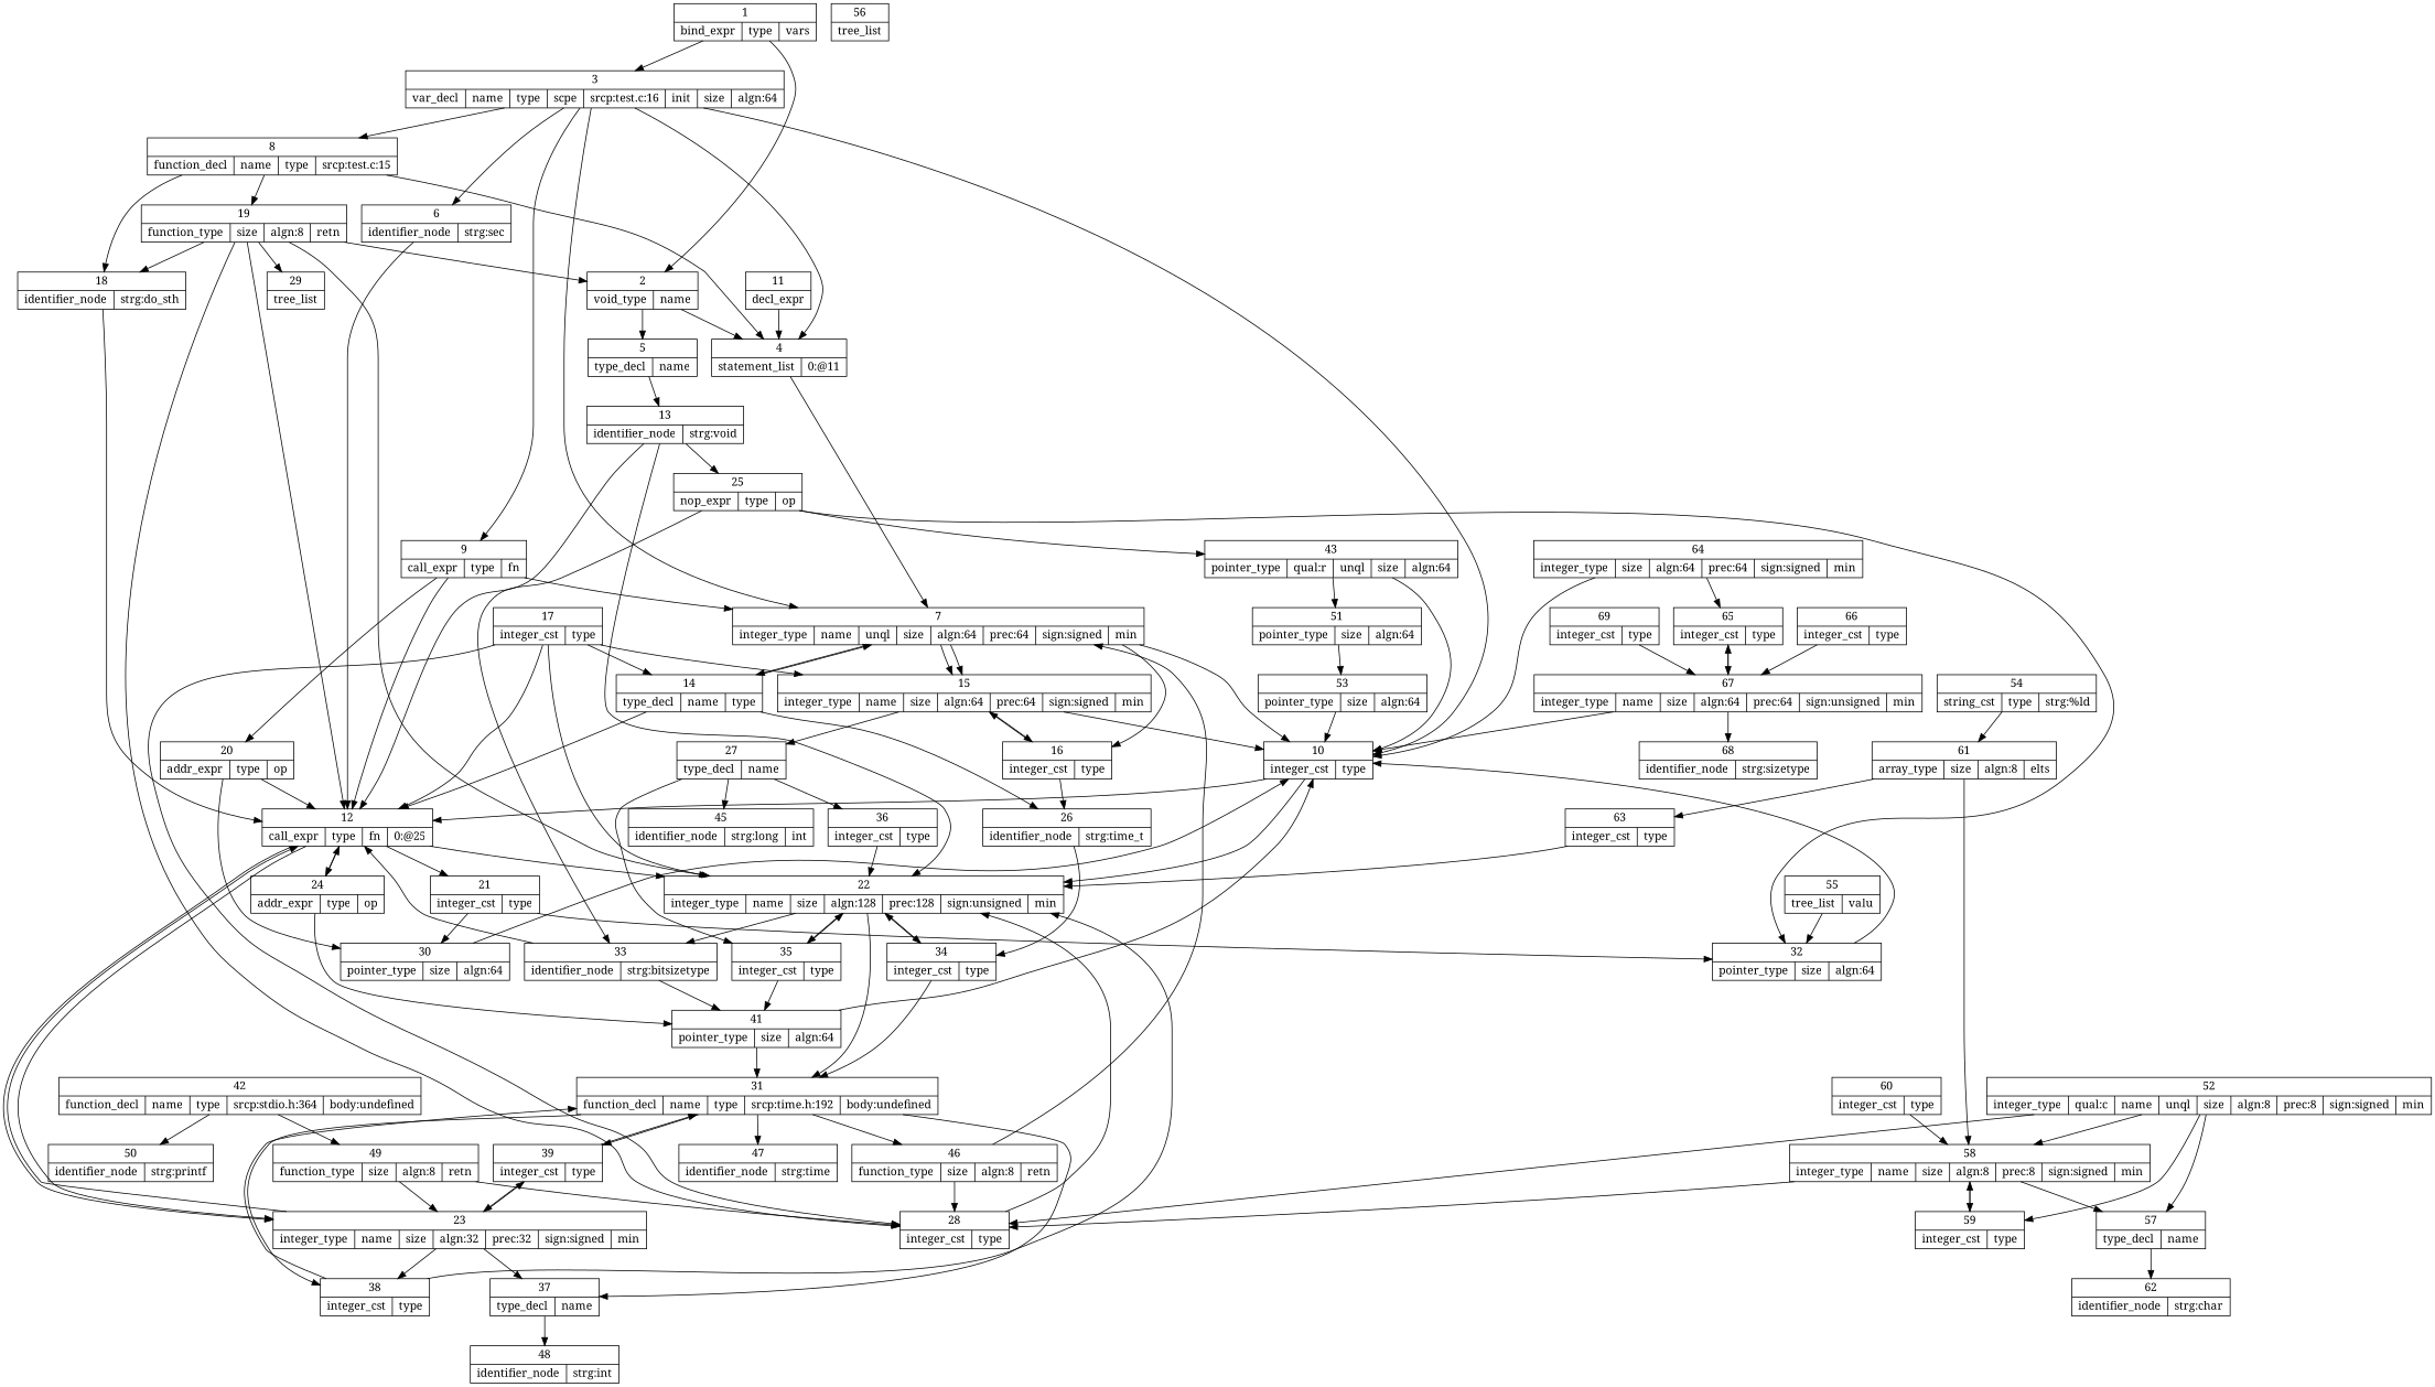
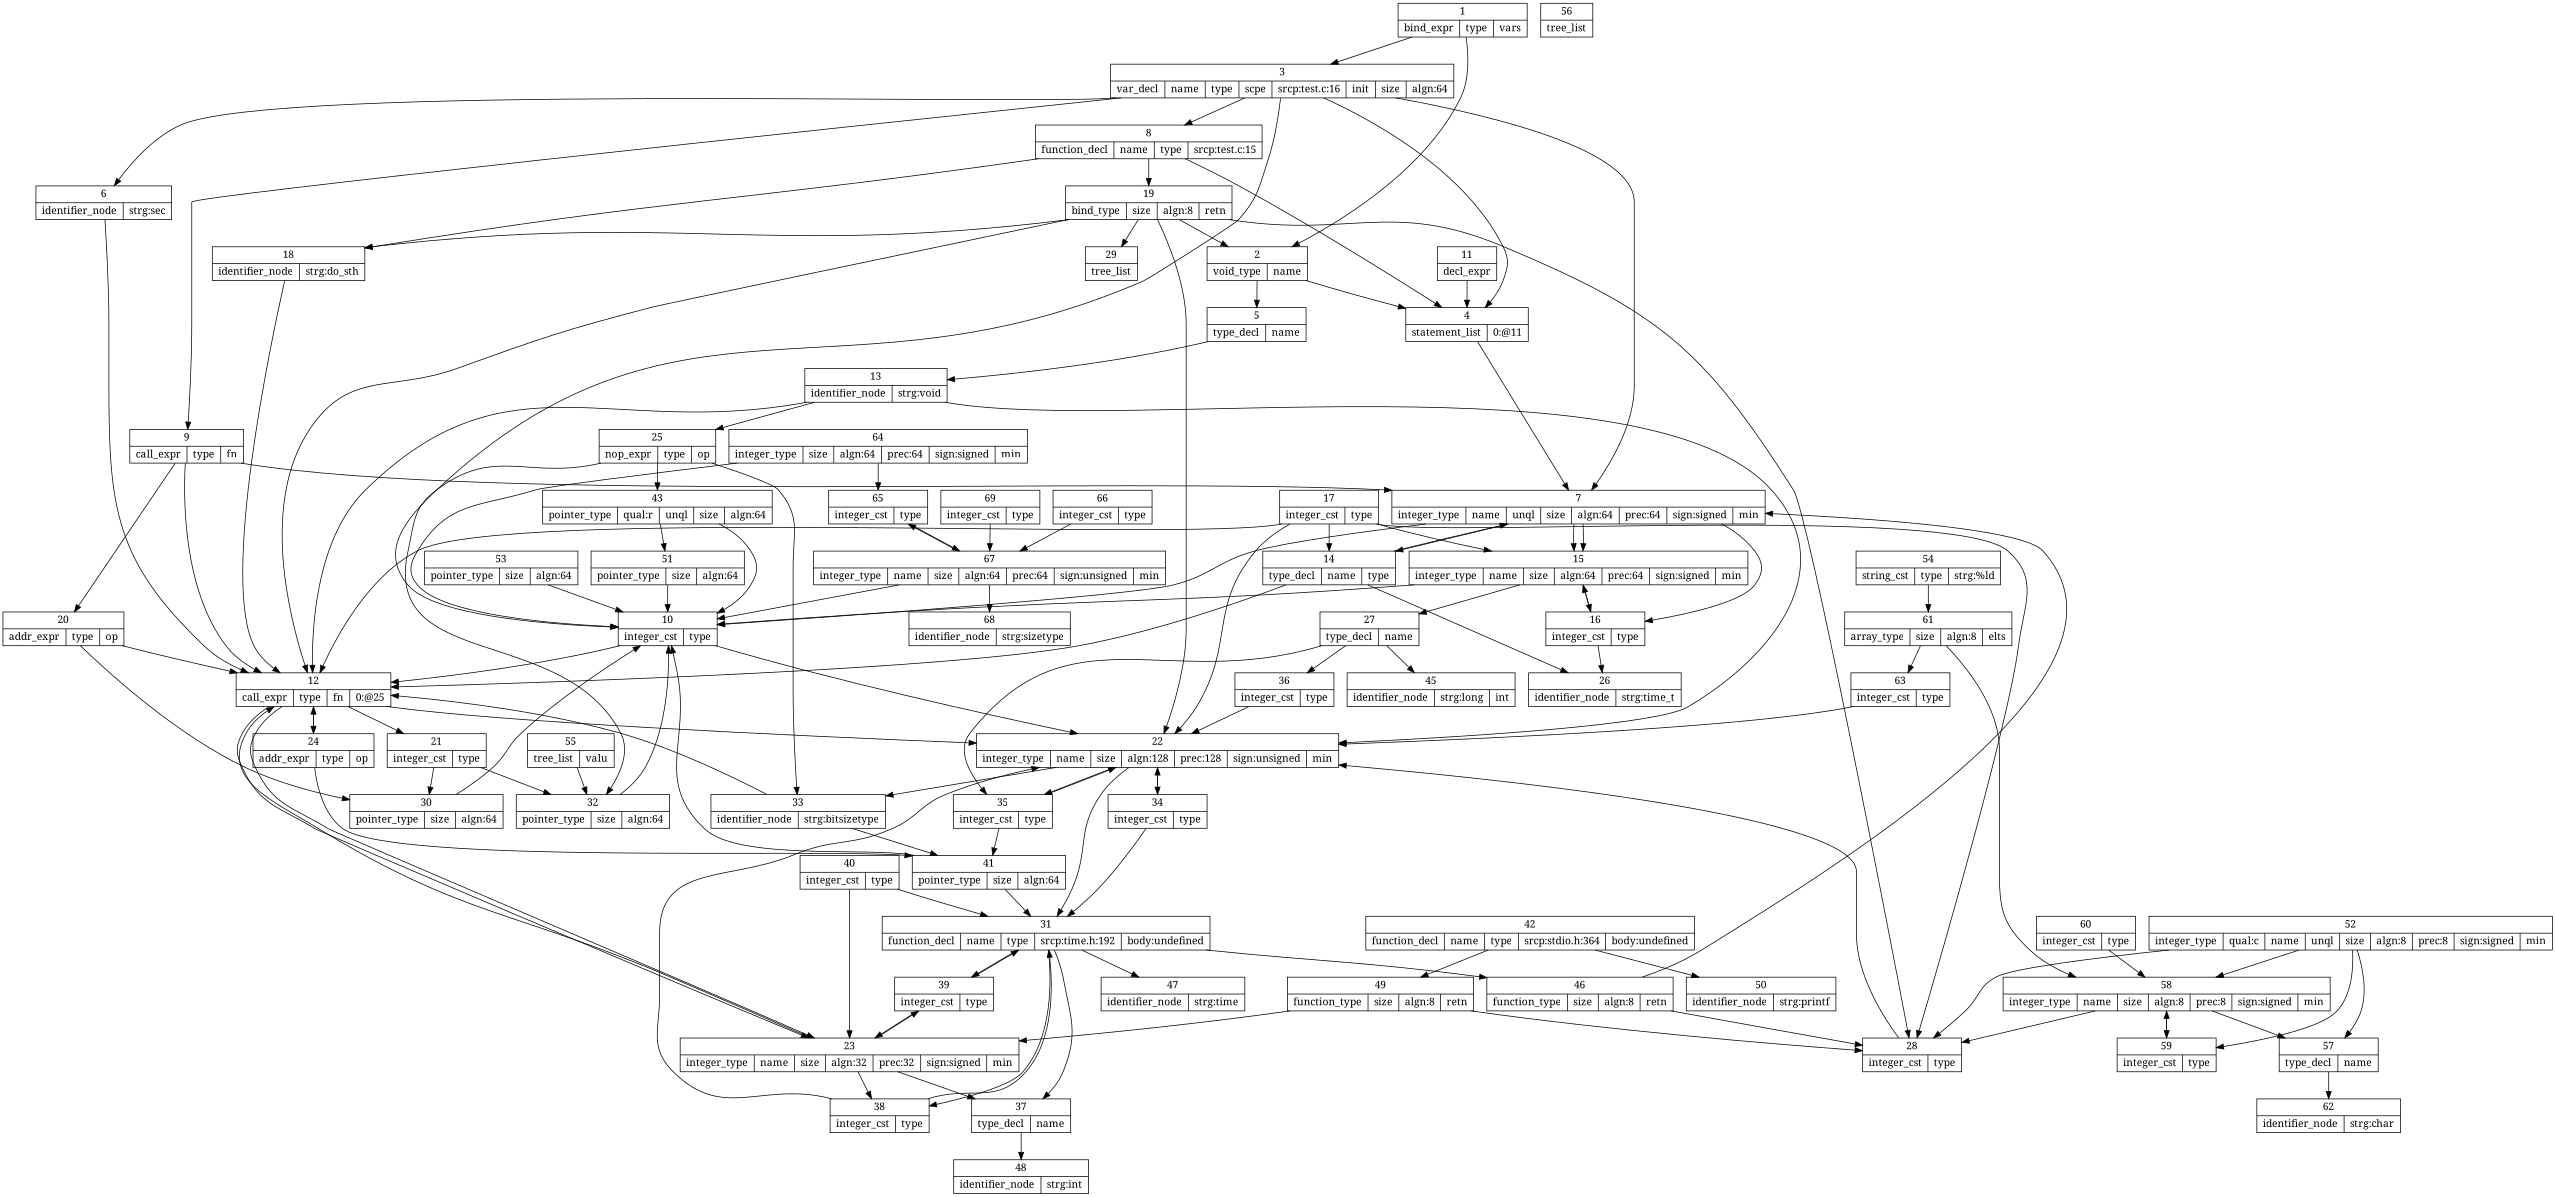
  digraph {
    fontname="Noto Serif"
    node [fontname="Noto Serif" shape=record]
    edge [fontname="Noto Serif" tailport=type]
    n1 [label="{1 | {bind_expr | type  | vars }}"]
    n2 [label="{2 | {void_type | name }}"]
    n3 [label="{3 | {var_decl | name  | type  | scpe  | srcp:test.c:16 | init  | size  | algn:64}}"]
    n4 [label="{4 | {statement_list | 0:@11}}"]
    n5 [label="{5 | {type_decl | name }}"]
    n6 [label="{7 | {integer_type | name  | unql  | size  | algn:64 | prec:64 | sign:signed | min }}"]
    n7 [label="{6 | {identifier_node | strg:sec}}"]
    n8 [label="{8 | {function_decl | name  | type  | srcp:test.c:15}}"]
    n9 [label="{9 | {call_expr | type  | fn }}"]
    n10 [label="{10 | {integer_cst | type }}"]
    n11 [label="{13 | {identifier_node | strg:void}}"]
    n12 [label="{15 | {integer_type | name  | size  | algn:64 | prec:64 | sign:signed | min }}"]
    n13 [label="{14 | {type_decl | name  | type }}"]
    n14 [label="{16 | {integer_cst | type }}"]
    n15 [label="{12 | {call_expr | type  | fn  | 0:@25}}"]
    n16 [label="{18 | {identifier_node | strg:do_sth}}"]
-   n17 [label="{19 | {function_type | size  | algn:8 | retn }}"]
+   n17 [label="{19 | {bind_type | size  | algn:8 | retn }}"]
    n18 [label="{20 | {addr_expr | type  | op}}"]
    n19 [label="{22 | {integer_type | name  | size  | algn:128 | prec:128 | sign:unsigned | min }}"]
    n20 [label="{27 | {type_decl | name }}"]
    n21 [label="{26 | {identifier_node | strg:time_t}}"]
    n22 [label="{25 | {nop_expr | type  | op}}"]
    n23 [label="{21 | {integer_cst | type }}"]
    n24 [label="{23 | {integer_type | name  | size  | algn:32 | prec:32 | sign:signed | min }}"]
    n25 [label="{24 | {addr_expr | type  | op}}"]
    n26 [label="{30 | {pointer_type | size  | algn:64}}"]
    n27 [label="{32 | {pointer_type | size  | algn:64}}"]
    n28 [label="{31 | {function_decl | name  | type  | srcp:time.h:192 | body:undefined}}"]
    n29 [label="{33 | {identifier_node | strg:bitsizetype}}"]
    n30 [label="{34 | {integer_cst | type }}"]
    n31 [label="{35 | {integer_cst | type }}"]
    n32 [label="{37 | {type_decl | name }}"]
    n33 [label="{38 | {integer_cst | type }}"]
    n34 [label="{39 | {integer_cst | type }}"]
    n35 [label="{41 | {pointer_type | size  | algn:64}}"]
    n36 [label="{36 | {integer_cst | type }}"]
    n37 [label="{45 | {identifier_node | strg:long | int}}"]
    n38 [label="{28 | {integer_cst | type }}"]
    n39 [label="{29 | {tree_list}}"]
    n40 [label="{11 | {decl_expr}}"]
    n41 [label="{47 | {identifier_node | strg:time}}"]
    n42 [label="{46 | {function_type | size  | algn:8 | retn }}"]
    n43 [label="{48 | {identifier_node | strg:int}}"]
    n44 [label="{43 | {pointer_type | qual:r | unql  | size  | algn:64}}"]
    n45 [label="{51 | {pointer_type | size  | algn:64}}"]
    n46 [label="{17 | {integer_cst | type }}"]
+   n47 [label="{40 | {integer_cst | type }}"]
    n48 [label="{42 | {function_decl | name  | type  | srcp:stdio.h:364 | body:undefined}}"]
    n49 [label="{50 | {identifier_node | strg:printf}}"]
    n50 [label="{49 | {function_type | size  | algn:8 | retn }}"]
    n51 [label="{53 | {pointer_type | size  | algn:64}}"]
    n52 [label="{52 | {integer_type | qual:c | name  | unql  | size  | algn:8 | prec:8 | sign:signed | min }}"]
    n53 [label="{57 | {type_decl | name }}"]
    n54 [label="{58 | {integer_type | name  | size  | algn:8 | prec:8 | sign:signed | min }}"]
    n55 [label="{59 | {integer_cst | type }}"]
    n56 [label="{62 | {identifier_node | strg:char}}"]
    n57 [label="{54 | {string_cst | type  | strg:%ld}}"]
    n58 [label="{61 | {array_type | size  | algn:8 | elts }}"]
    n59 [label="{63 | {integer_cst | type }}"]
    n60 [label="{55 | {tree_list | valu }}"]
    n61 [label="{56 | {tree_list}}"]
    n62 [label="{60 | {integer_cst | type }}"]
    n63 [label="{64 | {integer_type | size  | algn:64 | prec:64 | sign:signed | min }}"]
    n64 [label="{65 | {integer_cst | type }}"]
    n65 [label="{67 | {integer_type | name  | size  | algn:64 | prec:64 | sign:unsigned | min }}"]
    n66 [label="{68 | {identifier_node | strg:sizetype}}"]
    n67 [label="{66 | {integer_cst | type }}"]
    n68 [label="{69 | {integer_cst | type }}"]
    n1 -> n2
    n1 -> n3 [tailport=vars]
    n2 -> n4
    n2 -> n5 [tailport=name]
    n3 -> n4
    n3 -> n6
    n3 -> n7 [tailport=name]
    n3 -> n8 [tailport=scpe]
    n3 -> n9 [tailport=init]
    n3 -> n10 [tailport=size]
    n4 -> n6 [tailport=name]
    n5 -> n11 [tailport=name]
    n6 -> n10 [tailport=size]
    n6 -> n12 [tailport=name]
    n6 -> n12 [tailport=unql]
    n6 -> n13 [tailport=name]
    n6 -> n14 [tailport=min]
    n7 -> n15
    n8 -> n4
    n8 -> n16 [tailport=name]
    n8 -> n17
    n9 -> n6
    n9 -> n15
    n9 -> n18 [tailport=fn]
    n10 -> n15
    n10 -> n19
    n11 -> n15
    n11 -> n19 [tailport=size]
    n11 -> n22 [tailport=scpe]
    n12 -> n10 [tailport=size]
    n12 -> n14 [tailport=min]
    n12 -> n20 [tailport=name]
    n13 -> n6
    n13 -> n15
    n13 -> n21 [tailport=name]
    n14 -> n12
    n14 -> n21
    n15 -> n19 [tailport=size]
    n15 -> n23 [tailport=name]
    n15 -> n24 [tailport=min]
    n15 -> n24
    n15 -> n25 [tailport=fn]
    n16 -> n15
    n17 -> n2 [tailport=retn]
    n17 -> n15
    n17 -> n16 [tailport=init]
    n17 -> n19 [tailport=size]
    n17 -> n38 [tailport=size]
    n17 -> n39 [tailport=name]
    n18 -> n15
    n18 -> n26
    n19 -> n28
    n19 -> n29 [tailport=name]
    n19 -> n30 [tailport=size]
    n19 -> n31 [tailport=min]
    n20 -> n31
    n20 -> n36 [tailport=name]
    n20 -> n37 [tailport=name]
-   n21 -> n30 [tailport=size]
    n22 -> n27 [tailport=name]
    n22 -> n29
    n22 -> n44
    n23 -> n26 [tailport=name]
    n23 -> n27
    n24 -> n15
    n24 -> n32 [tailport=name]
    n24 -> n33 [tailport=size]
    n24 -> n34 [tailport=min]
    n25 -> n15
    n25 -> n35
    n26 -> n10 [tailport=size]
    n27 -> n10 [tailport=size]
    n28 -> n32 [tailport=name]
    n28 -> n33 [tailport=size]
    n28 -> n34 [tailport=min]
    n28 -> n41 [tailport=name]
    n28 -> n42
    n29 -> n15 [tailport=retn]
    n29 -> n35 [tailport=size]
    n30 -> n19
    n30 -> n28
    n31 -> n19
    n31 -> n35 [tailport=size]
    n32 -> n43 [tailport=name]
    n33 -> n19
    n33 -> n28
    n34 -> n24
    n34 -> n28
    n35 -> n10 [tailport=size]
    n35 -> n28
    n36 -> n19
    n38 -> n19
    n40 -> n4
    n42 -> n6 [tailport=retn]
    n42 -> n38 [tailport=size]
    n44 -> n10 [tailport=size]
    n44 -> n45 [tailport=unql]
-   n45 -> n51 [tailport=size]
+   n45 -> n10 [tailport=size]
    n46 -> n12
    n46 -> n13 [tailport=init]
    n46 -> n15
    n46 -> n19 [tailport=size]
    n46 -> n38 [tailport=name]
+   n47 -> n24
+   n47 -> n28
    n48 -> n49 [tailport=name]
    n48 -> n50
    n50 -> n24 [tailport=retn]
    n50 -> n38 [tailport=size]
    n51 -> n10 [tailport=size]
    n52 -> n38 [tailport=size]
    n52 -> n53 [tailport=name]
    n52 -> n54 [tailport=unql]
    n52 -> n55 [tailport=min]
    n53 -> n56 [tailport=name]
    n54 -> n38 [tailport=size]
    n54 -> n53 [tailport=name]
    n54 -> n55 [tailport=min]
    n55 -> n54
    n57 -> n58
    n58 -> n54 [tailport=elts]
    n58 -> n59 [tailport=size]
    n59 -> n19
    n60 -> n27 [tailport=valu]
    n62 -> n54
    n63 -> n10 [tailport=size]
    n63 -> n64 [tailport=min]
    n64 -> n65
    n65 -> n10 [tailport=size]
    n65 -> n64 [tailport=min]
    n65 -> n66 [tailport=name]
    n67 -> n65
    n68 -> n65
  }
